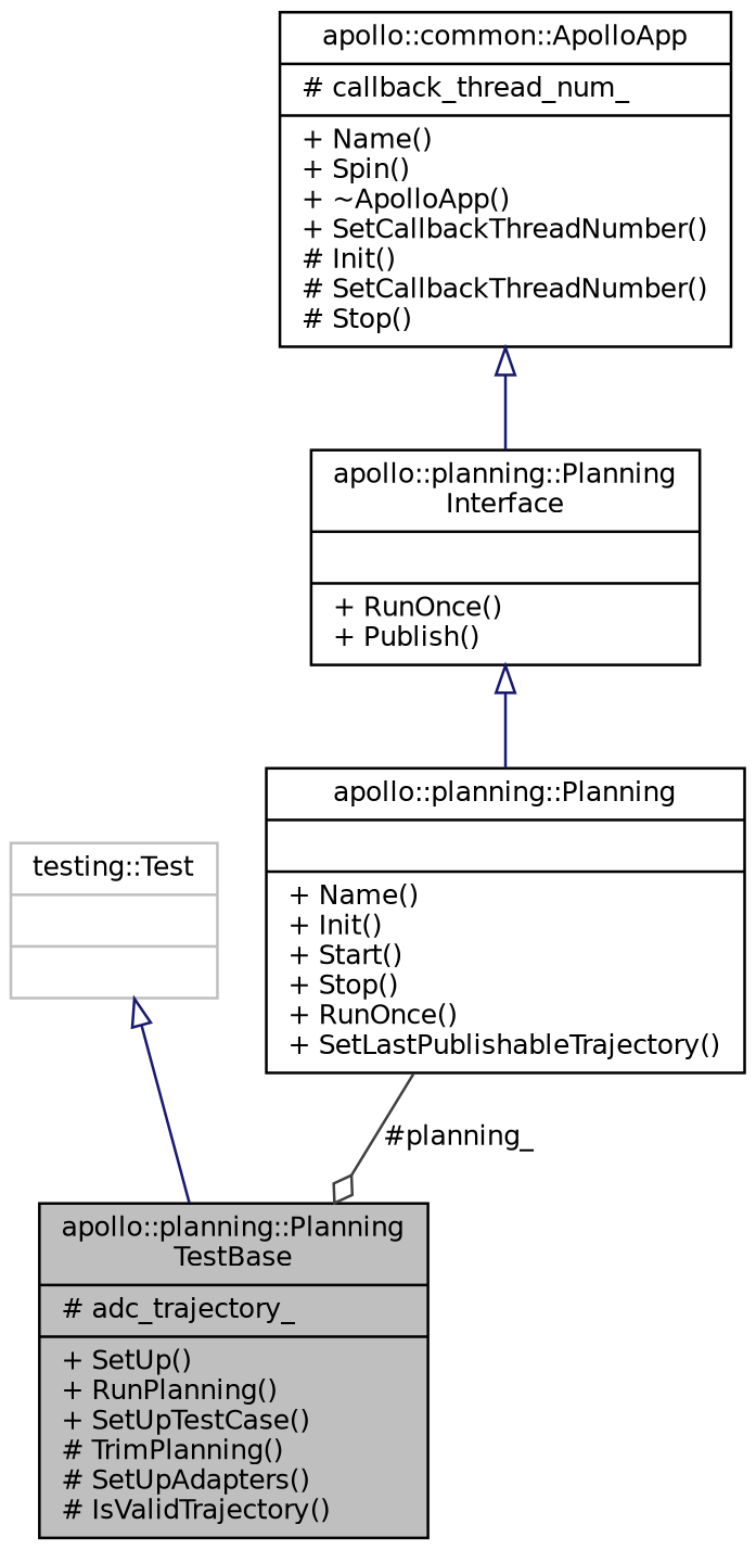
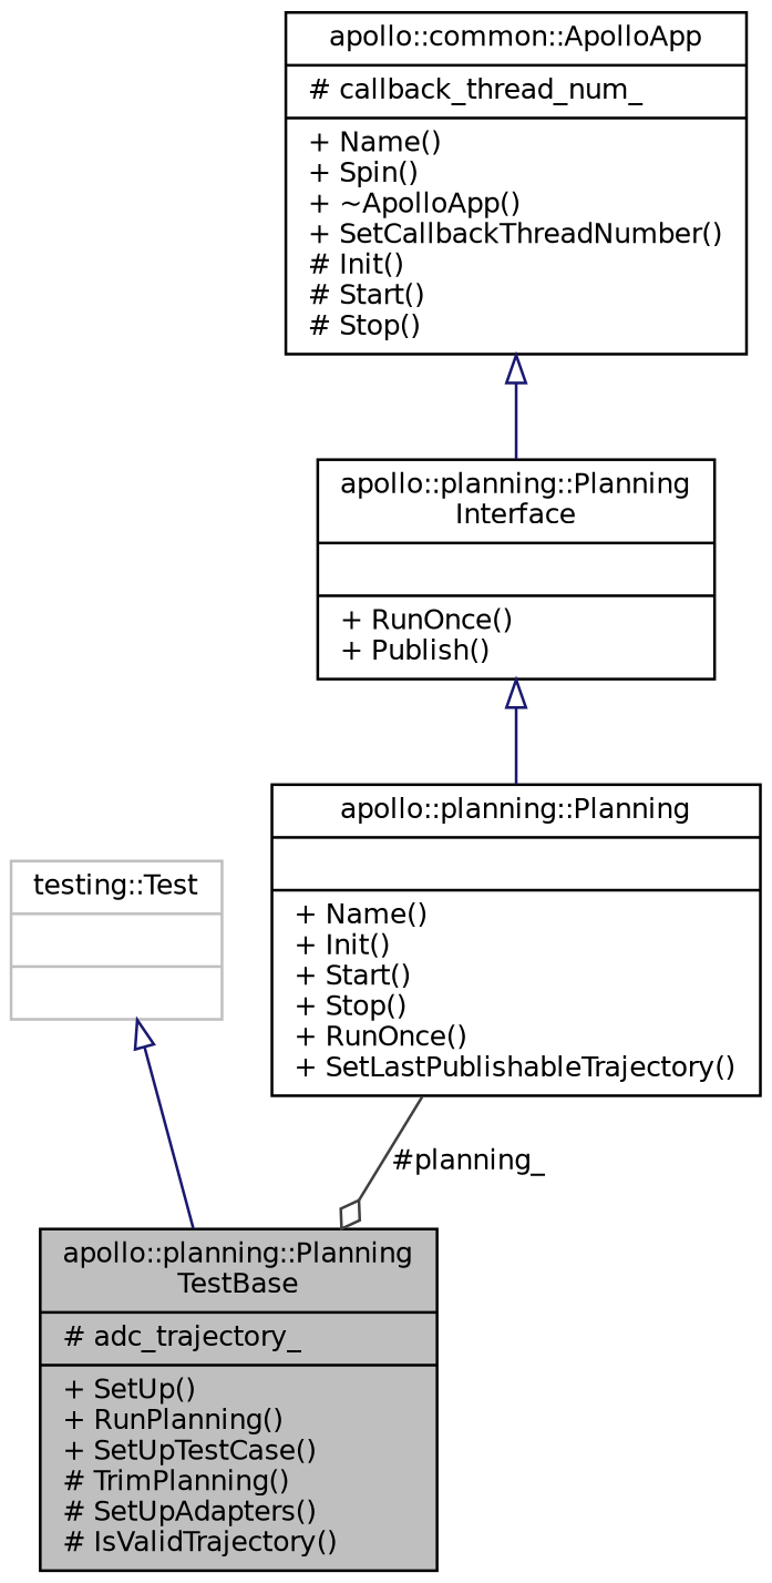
  digraph {
    node [color=black fillcolor=white fontname=Helvetica fontsize=10 shape=record style=filled]
    edge [arrowtail=onormal color=midnightblue dir=back fontname=Helvetica fontsize=10 labelfontname=Helvetica labelfontsize=10 style=solid]
    n1 [fillcolor=grey75 fontcolor=black height=0.2 label="{apollo::planning::Planning\lTestBase\n|# adc_trajectory_\l|+ SetUp()\l+ RunPlanning()\l+ SetUpTestCase()\l# TrimPlanning()\l# SetUpAdapters()\l# IsValidTrajectory()\l}" width=0.4]
    n2 [color=grey75 height=0.2 label="{testing::Test\n||}" width=0.4]
    n3 [height=0.2 label="{apollo::planning::Planning\n||+ Name()\l+ Init()\l+ Start()\l+ Stop()\l+ RunOnce()\l+ SetLastPublishableTrajectory()\l}" width=0.4]
    n4 [height=0.2 label="{apollo::planning::Planning\lInterface\n||+ RunOnce()\l+ Publish()\l}" width=0.4]
-   n5 [height=0.2 label="{apollo::common::ApolloApp\n|# callback_thread_num_\l|+ Name()\l+ Spin()\l+ ~ApolloApp()\l+ SetCallbackThreadNumber()\l# Init()\l# SetCallbackThreadNumber()\l# Stop()\l}" width=0.4]
+   n5 [height=0.2 label="{apollo::common::ApolloApp\n|# callback_thread_num_\l|+ Name()\l+ Spin()\l+ ~ApolloApp()\l+ SetCallbackThreadNumber()\l# Init()\l# Start()\l# Stop()\l}" width=0.4]
    n2 -> n1
    n3 -> n1 [arrowhead=odiamond color=grey25 label=" #planning_" arrowtail="" dir=""]
    n4 -> n3
    n5 -> n4
  }
